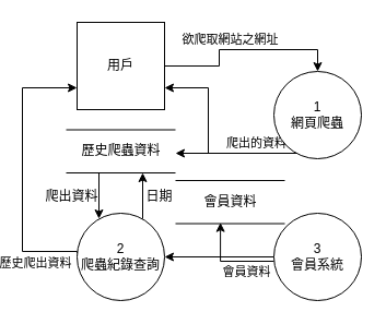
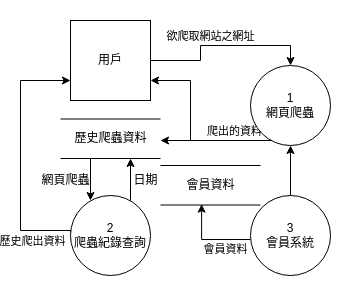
  <mxCell id="0" />
  <mxCell id="1" parent="0" />
  <mxCell id="2" style="edgeStyle=orthogonalEdgeStyle;rounded=0;orthogonalLoop=1;jettySize=auto;html=1;entryX=0.5;entryY=0;entryDx=0;entryDy=0;" parent="1" source="4" target="7" edge="1"><mxGeometry relative="1" as="geometry"><mxPoint x="310" y="60" as="targetPoint" /></mxGeometry></mxCell>
  <mxCell id="3" value="欲爬取網站之網址" style="edgeLabel;html=1;align=center;verticalAlign=middle;resizable=0;points=[];" parent="2" vertex="1" connectable="0"><mxGeometry x="-0.208" y="1" relative="1" as="geometry"><mxPoint x="5" y="-9" as="offset" /></mxGeometry></mxCell>
  <mxCell id="4" value="用戶" style="whiteSpace=wrap;html=1;aspect=fixed;" parent="1" vertex="1"><mxGeometry x="70" y="20" width="80" height="80" as="geometry" /></mxCell>
  <mxCell id="5" style="edgeStyle=orthogonalEdgeStyle;rounded=0;orthogonalLoop=1;jettySize=auto;html=1;entryX=1;entryY=0.75;entryDx=0;entryDy=0;" parent="1" source="7" edge="1" target="4"><mxGeometry relative="1" as="geometry"><mxPoint x="210" y="80" as="targetPoint" /><Array as="points"><mxPoint x="190" y="140" /><mxPoint x="190" y="80" /></Array></mxGeometry></mxCell>
  <mxCell id="6" value="爬出的資料" style="edgeLabel;html=1;align=center;verticalAlign=middle;resizable=0;points=[];" vertex="1" connectable="0" parent="5"><mxGeometry x="-0.584" y="-2" relative="1" as="geometry"><mxPoint x="1" y="-8" as="offset" /></mxGeometry></mxCell>
  <mxCell id="7" value="1&lt;br&gt;網頁爬蟲" style="ellipse;whiteSpace=wrap;html=1;aspect=fixed;" parent="1" vertex="1"><mxGeometry x="250" y="65" width="80" height="80" as="geometry" /></mxCell>
  <mxCell id="8" value="" style="group" parent="1" vertex="1" connectable="0"><mxGeometry x="60" y="118.5" width="100" height="39.5" as="geometry" /></mxCell>
  <mxCell id="9" value="" style="group" parent="8" vertex="1" connectable="0"><mxGeometry width="100" height="39.5" as="geometry" /></mxCell>
  <mxCell id="10" value="" style="endArrow=none;html=1;rounded=0;" parent="9" edge="1"><mxGeometry width="50" height="50" relative="1" as="geometry"><mxPoint as="sourcePoint" /><mxPoint x="100" as="targetPoint" /></mxGeometry></mxCell>
  <mxCell id="11" value="" style="endArrow=none;html=1;rounded=0;" parent="9" edge="1"><mxGeometry width="50" height="50" relative="1" as="geometry"><mxPoint y="39.5" as="sourcePoint" /><mxPoint x="100" y="39.5" as="targetPoint" /></mxGeometry></mxCell>
  <mxCell id="12" value="歷史爬蟲資料" style="text;html=1;align=center;verticalAlign=middle;resizable=0;points=[];autosize=1;strokeColor=none;fillColor=none;" parent="9" vertex="1"><mxGeometry x="0.003" y="4.75" width="100" height="30" as="geometry" /></mxCell>
  <mxCell id="13" value="" style="endArrow=classic;html=1;rounded=0;" parent="1" edge="1"><mxGeometry width="50" height="50" relative="1" as="geometry"><mxPoint x="210" y="140" as="sourcePoint" /><mxPoint x="160" y="140" as="targetPoint" /></mxGeometry></mxCell>
  <mxCell id="14" style="edgeStyle=orthogonalEdgeStyle;rounded=0;orthogonalLoop=1;jettySize=auto;html=1;exitX=0.008;exitY=0.582;exitDx=0;exitDy=0;exitPerimeter=0;" parent="1" edge="1"><mxGeometry relative="1" as="geometry"><mxPoint x="70" y="80" as="targetPoint" /><Array as="points"><mxPoint x="70" y="230" /><mxPoint x="20" y="230" /><mxPoint x="20" y="80" /><mxPoint x="70" y="80" /></Array><mxPoint x="70" y="231.56" as="sourcePoint" /></mxGeometry></mxCell>
  <mxCell id="15" value="歷史爬出資料" style="edgeLabel;html=1;align=center;verticalAlign=middle;resizable=0;points=[];" parent="14" vertex="1" connectable="0"><mxGeometry x="-0.676" y="-2" relative="1" as="geometry"><mxPoint x="1" y="12" as="offset" /></mxGeometry></mxCell>
  <mxCell id="16" value="2&lt;br&gt;爬蟲紀錄查詢" style="ellipse;whiteSpace=wrap;html=1;aspect=fixed;" parent="1" vertex="1"><mxGeometry x="70" y="195" width="80" height="80" as="geometry" /></mxCell>
  <mxCell id="17" value="日期" style="text;html=1;align=center;verticalAlign=middle;resizable=0;points=[];autosize=1;strokeColor=none;fillColor=none;" parent="1" vertex="1"><mxGeometry x="120" y="165" width="50" height="30" as="geometry" /></mxCell>
- <mxCell id="18" value="爬出資料" style="text;html=1;align=center;verticalAlign=middle;resizable=0;points=[];autosize=1;strokeColor=none;fillColor=none;" parent="1" vertex="1"><mxGeometry x="30" y="165" width="70" height="30" as="geometry" /></mxCell>
+ <mxCell id="18" value="網頁爬蟲" style="text;html=1;align=center;verticalAlign=middle;resizable=0;points=[];autosize=1;strokeColor=none;fillColor=none;" parent="1" vertex="1"><mxGeometry x="30" y="165" width="70" height="30" as="geometry" /></mxCell>
  <mxCell id="19" value="" style="endArrow=classic;html=1;rounded=0;" edge="1" parent="1"><mxGeometry width="50" height="50" relative="1" as="geometry"><mxPoint x="90" y="158" as="sourcePoint" /><mxPoint x="90" y="200" as="targetPoint" /></mxGeometry></mxCell>
  <mxCell id="20" style="edgeStyle=orthogonalEdgeStyle;rounded=0;orthogonalLoop=1;jettySize=auto;html=1;exitX=0;exitY=0.5;exitDx=0;exitDy=0;entryX=0.373;entryY=0.997;entryDx=0;entryDy=0;entryPerimeter=0;" edge="1" parent="1"><mxGeometry relative="1" as="geometry"><mxPoint x="201.113" y="203.66" as="targetPoint" /><mxPoint x="250" y="239" as="sourcePoint" /><Array as="points"><mxPoint x="201" y="239" /></Array></mxGeometry></mxCell>
  <mxCell id="21" value="會員資料" style="edgeLabel;html=1;align=center;verticalAlign=middle;resizable=0;points=[];" vertex="1" connectable="0" parent="20"><mxGeometry x="-0.305" y="-2" relative="1" as="geometry"><mxPoint x="3" y="11" as="offset" /></mxGeometry></mxCell>
- <mxCell id="22" style="edgeStyle=orthogonalEdgeStyle;rounded=0;orthogonalLoop=1;jettySize=auto;html=1;" edge="1" parent="1" source="23" target="16"><mxGeometry relative="1" as="geometry" /></mxCell>
+ <mxCell id="22" style="edgeStyle=orthogonalEdgeStyle;rounded=0;orthogonalLoop=1;jettySize=auto;html=1;entryX=0.5;entryY=1;entryDx=0;entryDy=0;" edge="1" parent="1" source="23" target="7"><mxGeometry relative="1" as="geometry" /></mxCell>
  <mxCell id="23" value="3&lt;br&gt;會員系統" style="ellipse;whiteSpace=wrap;html=1;aspect=fixed;" vertex="1" parent="1"><mxGeometry x="250" y="195" width="80" height="80" as="geometry" /></mxCell>
  <mxCell id="24" value="" style="group" vertex="1" connectable="0" parent="1"><mxGeometry x="160" y="165" width="100" height="39.5" as="geometry" /></mxCell>
  <mxCell id="25" value="" style="group" vertex="1" connectable="0" parent="24"><mxGeometry width="100" height="39.5" as="geometry" /></mxCell>
  <mxCell id="26" value="" style="endArrow=none;html=1;rounded=0;" edge="1" parent="25"><mxGeometry width="50" height="50" relative="1" as="geometry"><mxPoint as="sourcePoint" /><mxPoint x="100" as="targetPoint" /></mxGeometry></mxCell>
  <mxCell id="27" value="" style="endArrow=none;html=1;rounded=0;" edge="1" parent="25"><mxGeometry width="50" height="50" relative="1" as="geometry"><mxPoint y="39.5" as="sourcePoint" /><mxPoint x="100" y="39.5" as="targetPoint" /></mxGeometry></mxCell>
  <mxCell id="28" value="會員資料" style="text;html=1;align=center;verticalAlign=middle;resizable=0;points=[];autosize=1;strokeColor=none;fillColor=none;" vertex="1" parent="25"><mxGeometry x="15.003" y="4.75" width="70" height="30" as="geometry" /></mxCell>
  <mxCell id="29" value="" style="endArrow=classic;html=1;rounded=0;" edge="1" parent="1"><mxGeometry width="50" height="50" relative="1" as="geometry"><mxPoint x="130" y="200" as="sourcePoint" /><mxPoint x="130" y="158" as="targetPoint" /></mxGeometry></mxCell>
